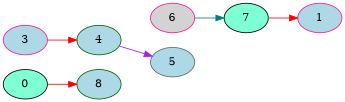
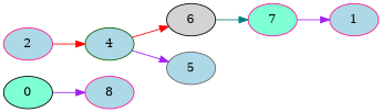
  digraph {
    rankdir=LR
    node [color=black fillcolor=lightblue style=filled]
    edge [color=red]
    0 [fillcolor=aquamarine]
-   8 [color=darkgreen]
+   8 [color=deeppink]
    4 [color=darkgreen]
-   3 [color=deeppink]
-   6 [color=deeppink fillcolor=lightgrey]
+   3 [color=deeppink label=2]
+   6 [fillcolor=lightgrey]
    5 [color=gray40]
-   7 [fillcolor=aquamarine]
+   7 [color=deeppink fillcolor=aquamarine]
    1 [color=deeppink]
-   0 -> 8
+   0 -> 8 [color=purple]
+   4 -> 6
    4 -> 5 [color=purple]
    3 -> 4
    6 -> 7 [color=teal]
-   7 -> 1
+   7 -> 1 [color=purple]
  }
